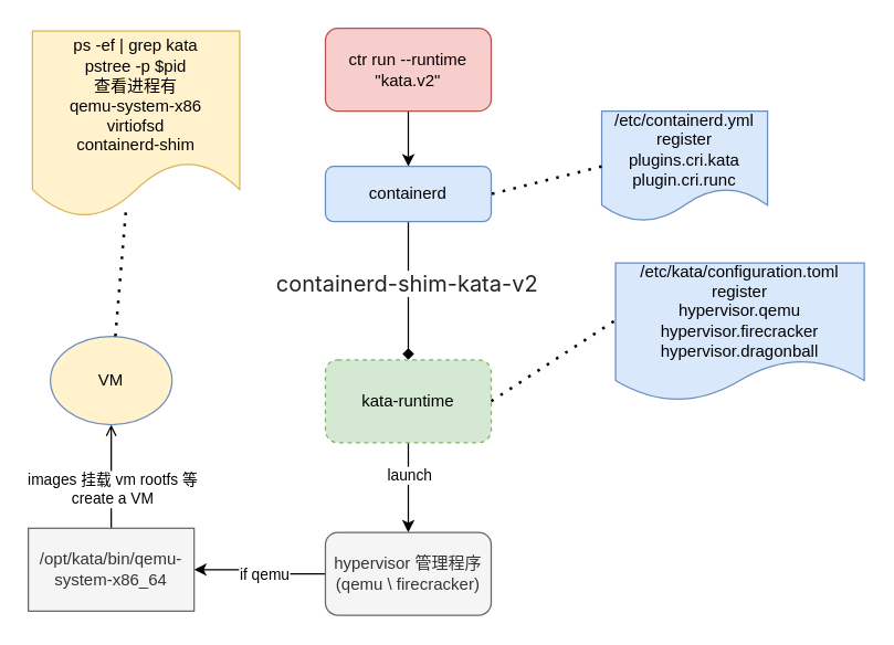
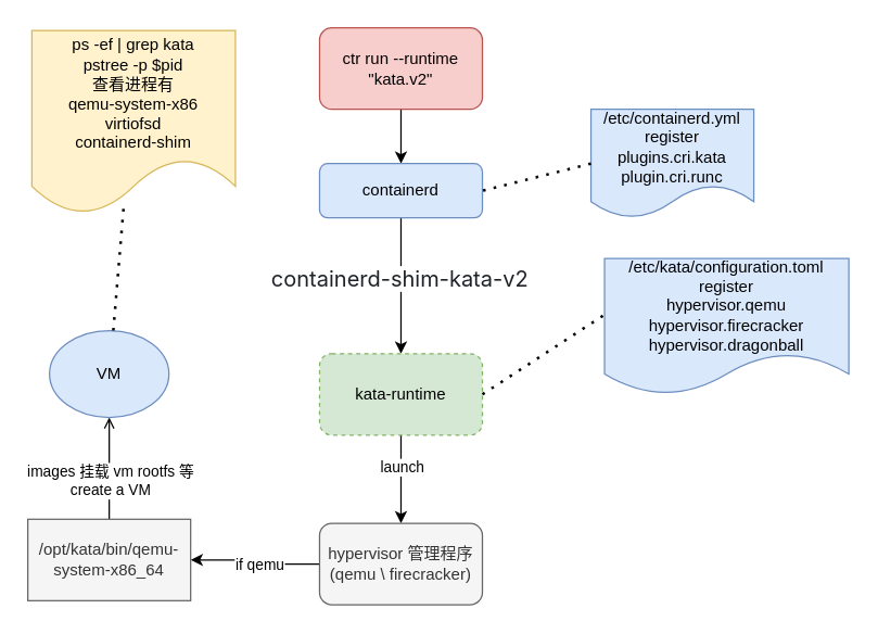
  <mxCell id="0" />
  <mxCell id="1" parent="0" />
  <mxCell id="2" value="" style="edgeStyle=orthogonalEdgeStyle;rounded=0;orthogonalLoop=1;jettySize=auto;html=1;" edge="1" parent="1" source="3" target="6"><mxGeometry relative="1" as="geometry" /></mxCell>
  <mxCell id="3" value="ctr run --runtime &quot;kata.v2&quot;" style="rounded=1;whiteSpace=wrap;html=1;fillColor=#f8cecc;strokeColor=#b85450;" vertex="1" parent="1"><mxGeometry x="235" y="20" width="120" height="60" as="geometry" /></mxCell>
- <mxCell id="4" value="" style="edgeStyle=orthogonalEdgeStyle;rounded=0;orthogonalLoop=1;jettySize=auto;html=1;endArrow=diamond;" edge="1" parent="1" source="6" target="9"><mxGeometry relative="1" as="geometry" /></mxCell>
+ <mxCell id="4" value="" style="edgeStyle=orthogonalEdgeStyle;rounded=0;orthogonalLoop=1;jettySize=auto;html=1;" edge="1" parent="1" source="6" target="9"><mxGeometry relative="1" as="geometry" /></mxCell>
  <mxCell id="5" value="&lt;div style=&quot;text-align: start;&quot;&gt;&lt;font face=&quot;-apple-system, system-ui, Segoe UI, Noto Sans, Helvetica, Arial, sans-serif, Apple Color Emoji, Segoe UI Emoji&quot; color=&quot;#1f2328&quot;&gt;&lt;span style=&quot;font-size: 16px;&quot;&gt;containerd-shim-kata-v2&lt;/span&gt;&lt;/font&gt;&lt;/div&gt;" style="edgeLabel;html=1;align=center;verticalAlign=middle;resizable=0;points=[];" vertex="1" connectable="0" parent="4"><mxGeometry x="-0.125" y="-2" relative="1" as="geometry"><mxPoint as="offset" /></mxGeometry></mxCell>
  <mxCell id="6" value="containerd" style="whiteSpace=wrap;html=1;rounded=1;fillColor=#dae8fc;strokeColor=#6c8ebf;" vertex="1" parent="1"><mxGeometry x="235" y="120" width="120" height="40" as="geometry" /></mxCell>
  <mxCell id="7" value="" style="edgeStyle=orthogonalEdgeStyle;rounded=0;orthogonalLoop=1;jettySize=auto;html=1;" edge="1" parent="1" source="9" target="16"><mxGeometry relative="1" as="geometry" /></mxCell>
  <mxCell id="8" value="launch" style="edgeLabel;html=1;align=center;verticalAlign=middle;resizable=0;points=[];" vertex="1" connectable="0" parent="7"><mxGeometry x="-0.292" relative="1" as="geometry"><mxPoint as="offset" /></mxGeometry></mxCell>
  <mxCell id="9" value="kata-runtime" style="whiteSpace=wrap;html=1;rounded=1;fillColor=#d5e8d4;strokeColor=#82b366;dashed=1;" vertex="1" parent="1"><mxGeometry x="235" y="260" width="120" height="60" as="geometry" /></mxCell>
  <mxCell id="10" value="/etc/containerd.yml&lt;br&gt;register&lt;br&gt;plugins.cri.kata&lt;br&gt;plugin.cri.runc" style="shape=document;whiteSpace=wrap;html=1;boundedLbl=1;fillColor=#dae8fc;strokeColor=#6c8ebf;" vertex="1" parent="1"><mxGeometry x="435" y="80" width="120" height="80" as="geometry" /></mxCell>
  <mxCell id="11" value="" style="endArrow=none;dashed=1;html=1;dashPattern=1 3;strokeWidth=2;rounded=0;entryX=1;entryY=0.5;entryDx=0;entryDy=0;exitX=0;exitY=0.5;exitDx=0;exitDy=0;" edge="1" parent="1" source="10" target="6"><mxGeometry width="50" height="50" relative="1" as="geometry"><mxPoint x="285" y="310" as="sourcePoint" /><mxPoint x="335" y="260" as="targetPoint" /></mxGeometry></mxCell>
  <mxCell id="12" value="/etc/kata/configuration.toml&lt;br&gt;register&lt;br&gt;hypervisor.qemu&lt;br&gt;hypervisor.firecracker&lt;br&gt;hypervisor.dragonball" style="shape=document;whiteSpace=wrap;html=1;boundedLbl=1;fillColor=#dae8fc;strokeColor=#6c8ebf;" vertex="1" parent="1"><mxGeometry x="445" y="190" width="180" height="100" as="geometry" /></mxCell>
  <mxCell id="13" value="" style="endArrow=none;dashed=1;html=1;dashPattern=1 3;strokeWidth=2;rounded=0;exitX=1;exitY=0.5;exitDx=0;exitDy=0;entryX=0;entryY=0.413;entryDx=0;entryDy=0;entryPerimeter=0;" edge="1" parent="1" source="9" target="12"><mxGeometry width="50" height="50" relative="1" as="geometry"><mxPoint x="285" y="290" as="sourcePoint" /><mxPoint x="335" y="240" as="targetPoint" /></mxGeometry></mxCell>
  <mxCell id="14" value="" style="edgeStyle=orthogonalEdgeStyle;rounded=0;orthogonalLoop=1;jettySize=auto;html=1;" edge="1" parent="1" source="16" target="19"><mxGeometry relative="1" as="geometry" /></mxCell>
  <mxCell id="15" value="if qemu" style="edgeLabel;html=1;align=center;verticalAlign=middle;resizable=0;points=[];" vertex="1" connectable="0" parent="14"><mxGeometry x="-0.075" relative="1" as="geometry"><mxPoint as="offset" /></mxGeometry></mxCell>
  <mxCell id="16" value="hypervisor 管理程序&lt;br&gt;(qemu \ firecracker)" style="rounded=1;whiteSpace=wrap;html=1;fillColor=#f5f5f5;fontColor=#333333;strokeColor=#666666;" vertex="1" parent="1"><mxGeometry x="235" y="385" width="120" height="60" as="geometry" /></mxCell>
  <mxCell id="17" value="" style="edgeStyle=orthogonalEdgeStyle;rounded=0;orthogonalLoop=1;jettySize=auto;html=1;endArrow=open;" edge="1" parent="1" source="19" target="20"><mxGeometry relative="1" as="geometry" /></mxCell>
  <mxCell id="18" value="images 挂载 vm rootfs 等&lt;br&gt;create a VM" style="edgeLabel;html=1;align=center;verticalAlign=middle;resizable=0;points=[];" vertex="1" connectable="0" parent="17"><mxGeometry x="-0.227" relative="1" as="geometry"><mxPoint as="offset" /></mxGeometry></mxCell>
  <mxCell id="19" value="/opt/kata/bin/qemu-system-x86_64" style="whiteSpace=wrap;html=1;fillColor=#f5f5f5;fontColor=#333333;strokeColor=#666666;rounded=0;" vertex="1" parent="1"><mxGeometry x="20" y="382" width="120" height="60" as="geometry" /></mxCell>
- <mxCell id="20" value="VM" style="ellipse;whiteSpace=wrap;html=1;fillColor=#fff2cc;strokeColor=#6c8ebf;" vertex="1" parent="1"><mxGeometry x="36" y="243" width="88" height="64" as="geometry" /></mxCell>
+ <mxCell id="20" value="VM" style="ellipse;whiteSpace=wrap;html=1;fillColor=#dae8fc;strokeColor=#6c8ebf;" vertex="1" parent="1"><mxGeometry x="36" y="243" width="88" height="64" as="geometry" /></mxCell>
  <mxCell id="21" value="ps -ef | grep kata&lt;br&gt;pstree -p $pid&lt;br&gt;查看进程有&lt;br&gt;qemu-system-x86&lt;br&gt;virtiofsd&lt;br&gt;containerd-shim" style="shape=document;whiteSpace=wrap;html=1;boundedLbl=1;fillColor=#fff2cc;strokeColor=#d6b656;" vertex="1" parent="1"><mxGeometry x="23" y="22" width="150" height="135" as="geometry" /></mxCell>
  <mxCell id="22" value="" style="endArrow=none;dashed=1;html=1;dashPattern=1 3;strokeWidth=2;rounded=0;entryX=0.453;entryY=0.933;entryDx=0;entryDy=0;entryPerimeter=0;" edge="1" parent="1" target="21"><mxGeometry width="50" height="50" relative="1" as="geometry"><mxPoint x="83" y="243" as="sourcePoint" /><mxPoint x="133" y="193" as="targetPoint" /></mxGeometry></mxCell>
